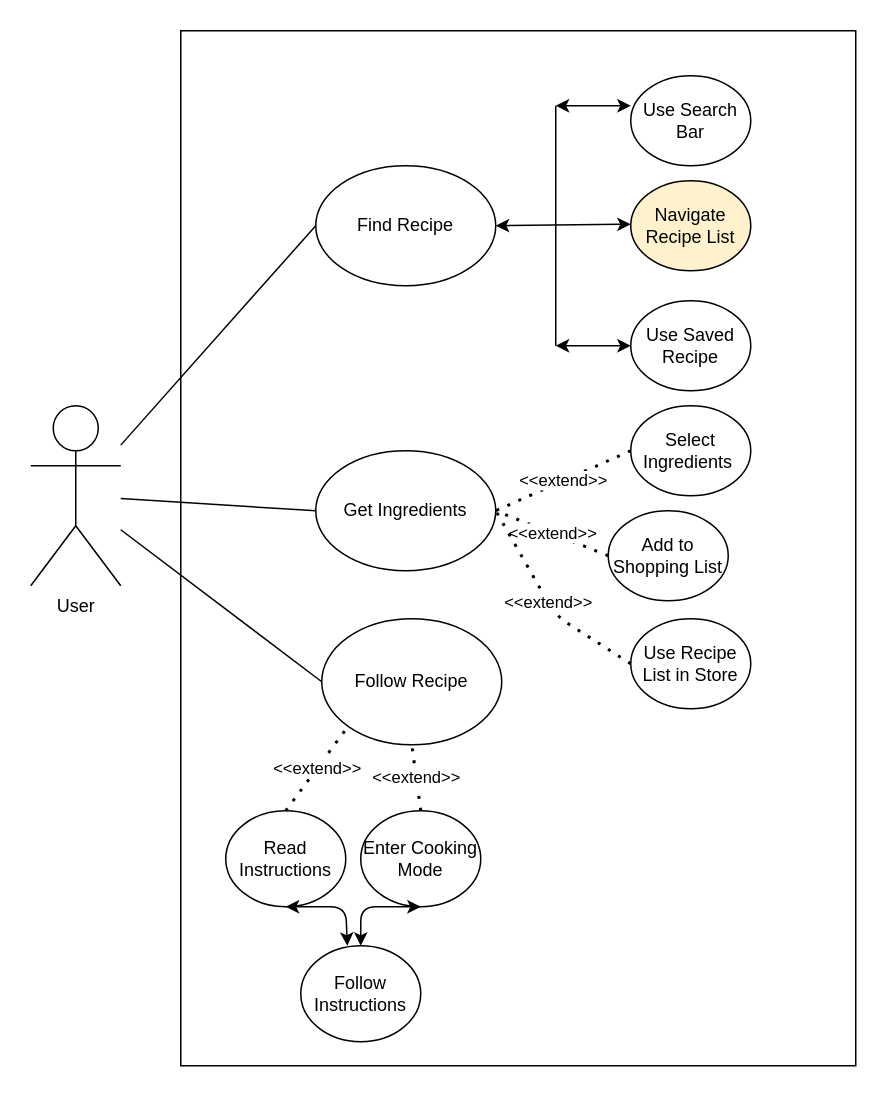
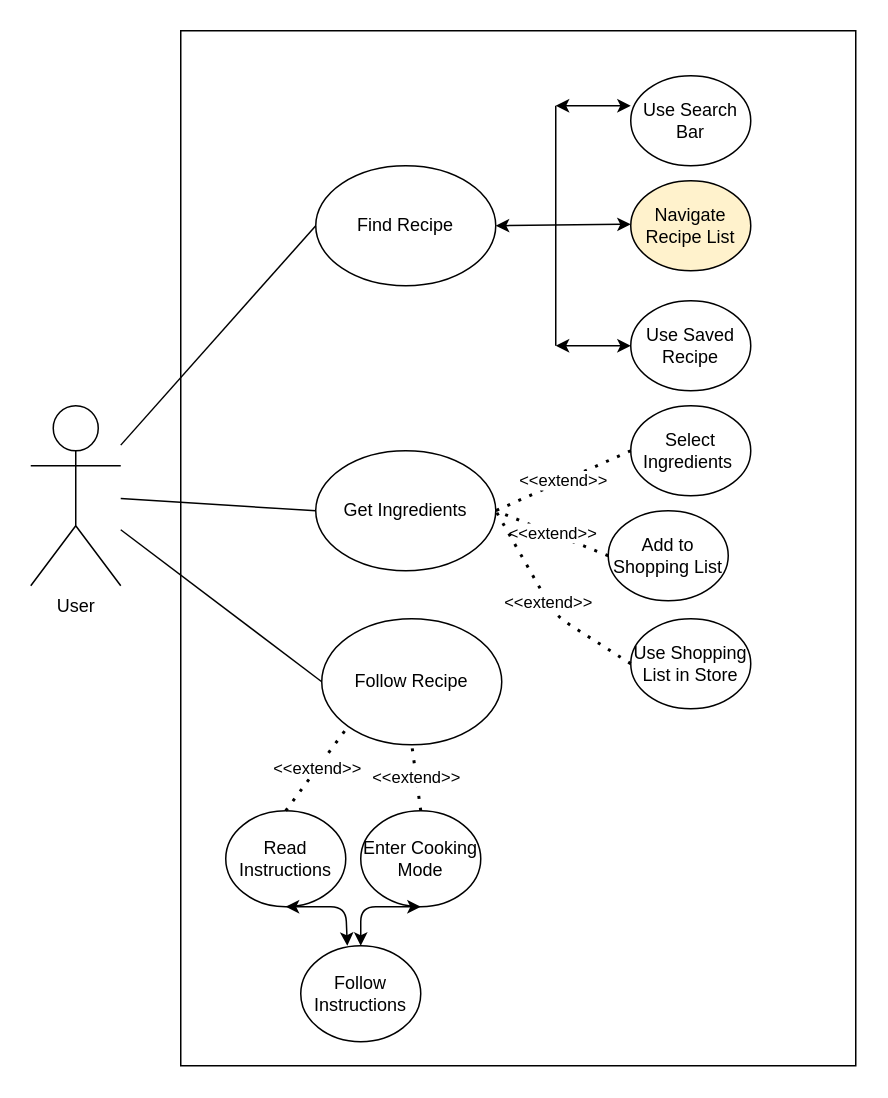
  <mxCell id="0" />
  <mxCell id="1" parent="0" />
  <mxCell id="2" value="" style="rounded=0;whiteSpace=wrap;html=1;direction=south;" vertex="1" parent="1"><mxGeometry x="120" y="20" width="450" height="690" as="geometry" /></mxCell>
  <mxCell id="3" value="User&lt;br&gt;" style="shape=umlActor;verticalLabelPosition=bottom;verticalAlign=top;html=1;outlineConnect=0;" vertex="1" parent="1"><mxGeometry x="20" y="270" width="60" height="120" as="geometry" /></mxCell>
  <mxCell id="4" value="Find Recipe" style="ellipse;whiteSpace=wrap;html=1;" vertex="1" parent="1"><mxGeometry x="210" y="110" width="120" height="80" as="geometry" /></mxCell>
  <mxCell id="5" value="Get Ingredients" style="ellipse;whiteSpace=wrap;html=1;" vertex="1" parent="1"><mxGeometry x="210" y="300" width="120" height="80" as="geometry" /></mxCell>
  <mxCell id="6" value="Use Search Bar" style="ellipse;whiteSpace=wrap;html=1;" vertex="1" parent="1"><mxGeometry x="420" y="50" width="80" height="60" as="geometry" /></mxCell>
  <mxCell id="7" value="Navigate Recipe List" style="ellipse;whiteSpace=wrap;html=1;fillColor=#fff2cc;" vertex="1" parent="1"><mxGeometry x="420" y="120" width="80" height="60" as="geometry" /></mxCell>
  <mxCell id="8" value="Use Saved Recipe" style="ellipse;whiteSpace=wrap;html=1;" vertex="1" parent="1"><mxGeometry x="420" y="200" width="80" height="60" as="geometry" /></mxCell>
  <mxCell id="9" value="Select Ingredients&amp;nbsp;" style="ellipse;whiteSpace=wrap;html=1;" vertex="1" parent="1"><mxGeometry x="420" y="270" width="80" height="60" as="geometry" /></mxCell>
- <mxCell id="10" value="Use Recipe List in Store" style="ellipse;whiteSpace=wrap;html=1;" vertex="1" parent="1"><mxGeometry x="420" y="412" width="80" height="60" as="geometry" /></mxCell>
+ <mxCell id="10" value="Use Shopping List in Store" style="ellipse;whiteSpace=wrap;html=1;" vertex="1" parent="1"><mxGeometry x="420" y="412" width="80" height="60" as="geometry" /></mxCell>
  <mxCell id="11" value="Follow Recipe" style="ellipse;whiteSpace=wrap;html=1;" vertex="1" parent="1"><mxGeometry x="214" y="412" width="120" height="84" as="geometry" /></mxCell>
  <mxCell id="12" value="Read Instructions" style="ellipse;whiteSpace=wrap;html=1;" vertex="1" parent="1"><mxGeometry x="150" y="540" width="80" height="64" as="geometry" /></mxCell>
  <mxCell id="13" value="Enter Cooking Mode" style="ellipse;whiteSpace=wrap;html=1;" vertex="1" parent="1"><mxGeometry x="240" y="540" width="80" height="64" as="geometry" /></mxCell>
  <mxCell id="14" value="Follow Instructions" style="ellipse;whiteSpace=wrap;html=1;" vertex="1" parent="1"><mxGeometry x="200" y="630" width="80" height="64" as="geometry" /></mxCell>
  <mxCell id="15" value="&amp;lt;&amp;lt;extend&amp;gt;&amp;gt;" style="endArrow=none;dashed=1;html=1;dashPattern=1 3;strokeWidth=2;entryX=1;entryY=0.5;entryDx=0;entryDy=0;exitX=0;exitY=0.5;exitDx=0;exitDy=0;" edge="1" parent="1" source="9" target="5"><mxGeometry width="50" height="50" relative="1" as="geometry"><mxPoint x="430" y="271" as="sourcePoint" /><mxPoint x="312.426" y="312.716" as="targetPoint" /></mxGeometry></mxCell>
  <mxCell id="16" value="Add to Shopping List" style="ellipse;whiteSpace=wrap;html=1;" vertex="1" parent="1"><mxGeometry x="405" y="340" width="80" height="60" as="geometry" /></mxCell>
  <mxCell id="17" value="&amp;lt;&amp;lt;extend&amp;gt;&amp;gt;" style="endArrow=none;dashed=1;html=1;dashPattern=1 3;strokeWidth=2;entryX=1;entryY=0.5;entryDx=0;entryDy=0;exitX=0;exitY=0.5;exitDx=0;exitDy=0;" edge="1" parent="1" source="16" target="5"><mxGeometry width="50" height="50" relative="1" as="geometry"><mxPoint x="430" y="350" as="sourcePoint" /><mxPoint x="322.426" y="362.716" as="targetPoint" /></mxGeometry></mxCell>
  <mxCell id="18" value="" style="endArrow=classic;startArrow=classic;html=1;exitX=1;exitY=0.5;exitDx=0;exitDy=0;" edge="1" parent="1"><mxGeometry width="50" height="50" relative="1" as="geometry"><mxPoint x="370" y="70" as="sourcePoint" /><mxPoint x="420" y="70" as="targetPoint" /></mxGeometry></mxCell>
  <mxCell id="19" value="" style="endArrow=none;html=1;" edge="1" parent="1"><mxGeometry width="50" height="50" relative="1" as="geometry"><mxPoint x="370" y="230" as="sourcePoint" /><mxPoint x="370" y="70" as="targetPoint" /></mxGeometry></mxCell>
  <mxCell id="20" value="" style="endArrow=classic;startArrow=classic;html=1;entryX=0;entryY=0.5;entryDx=0;entryDy=0;" edge="1" parent="1" target="8"><mxGeometry width="50" height="50" relative="1" as="geometry"><mxPoint x="370" y="230" as="sourcePoint" /><mxPoint x="420" y="240" as="targetPoint" /></mxGeometry></mxCell>
  <mxCell id="21" value="" style="endArrow=classic;startArrow=classic;html=1;entryX=0;entryY=0.5;entryDx=0;entryDy=0;exitX=1;exitY=0.5;exitDx=0;exitDy=0;" edge="1" parent="1" source="4"><mxGeometry width="50" height="50" relative="1" as="geometry"><mxPoint x="370" y="149" as="sourcePoint" /><mxPoint x="420" y="149" as="targetPoint" /></mxGeometry></mxCell>
  <mxCell id="22" value="&amp;lt;&amp;lt;extend&amp;gt;&amp;gt;" style="endArrow=none;dashed=1;html=1;dashPattern=1 3;strokeWidth=2;entryX=1;entryY=0.5;entryDx=0;entryDy=0;exitX=0;exitY=0.5;exitDx=0;exitDy=0;" edge="1" parent="1" source="10" target="5"><mxGeometry width="50" height="50" relative="1" as="geometry"><mxPoint x="430" y="380" as="sourcePoint" /><mxPoint x="340" y="350" as="targetPoint" /><Array as="points"><mxPoint x="370" y="410" /></Array></mxGeometry></mxCell>
  <mxCell id="23" value="" style="endArrow=classic;startArrow=classic;html=1;entryX=0.5;entryY=1;entryDx=0;entryDy=0;exitX=0.388;exitY=0;exitDx=0;exitDy=0;exitPerimeter=0;" edge="1" parent="1" source="14" target="12"><mxGeometry width="50" height="50" relative="1" as="geometry"><mxPoint x="100" y="660" as="sourcePoint" /><mxPoint x="150" y="610" as="targetPoint" /><Array as="points"><mxPoint x="230" y="604" /></Array></mxGeometry></mxCell>
  <mxCell id="24" value="" style="endArrow=classic;startArrow=classic;html=1;entryX=0.5;entryY=1;entryDx=0;entryDy=0;" edge="1" parent="1" target="13"><mxGeometry width="50" height="50" relative="1" as="geometry"><mxPoint x="240" y="630" as="sourcePoint" /><mxPoint x="200" y="614" as="targetPoint" /><Array as="points"><mxPoint x="240" y="604" /></Array></mxGeometry></mxCell>
  <mxCell id="25" value="&amp;lt;&amp;lt;extend&amp;gt;&amp;gt;" style="endArrow=none;dashed=1;html=1;dashPattern=1 3;strokeWidth=2;entryX=0;entryY=1;entryDx=0;entryDy=0;exitX=0.5;exitY=0;exitDx=0;exitDy=0;" edge="1" parent="1" source="12" target="11"><mxGeometry width="50" height="50" relative="1" as="geometry"><mxPoint x="430" y="470" as="sourcePoint" /><mxPoint x="340" y="510" as="targetPoint" /></mxGeometry></mxCell>
  <mxCell id="26" value="&amp;lt;&amp;lt;extend&amp;gt;&amp;gt;" style="endArrow=none;dashed=1;html=1;dashPattern=1 3;strokeWidth=2;entryX=0.5;entryY=1;entryDx=0;entryDy=0;exitX=0.5;exitY=0;exitDx=0;exitDy=0;" edge="1" parent="1" source="13" target="11"><mxGeometry width="50" height="50" relative="1" as="geometry"><mxPoint x="200" y="550" as="sourcePoint" /><mxPoint x="241.574" y="511.698" as="targetPoint" /></mxGeometry></mxCell>
  <mxCell id="27" value="" style="endArrow=none;html=1;entryX=0;entryY=0.5;entryDx=0;entryDy=0;" edge="1" parent="1" source="3" target="4"><mxGeometry width="50" height="50" relative="1" as="geometry"><mxPoint x="140" y="280" as="sourcePoint" /><mxPoint x="190" y="230" as="targetPoint" /></mxGeometry></mxCell>
  <mxCell id="28" value="" style="endArrow=none;html=1;entryX=0;entryY=0.5;entryDx=0;entryDy=0;" edge="1" parent="1" source="3" target="5"><mxGeometry width="50" height="50" relative="1" as="geometry"><mxPoint x="90" y="310" as="sourcePoint" /><mxPoint x="220" y="160" as="targetPoint" /></mxGeometry></mxCell>
  <mxCell id="29" value="" style="endArrow=none;html=1;entryX=0;entryY=0.5;entryDx=0;entryDy=0;" edge="1" parent="1" source="3" target="11"><mxGeometry width="50" height="50" relative="1" as="geometry"><mxPoint x="100" y="320" as="sourcePoint" /><mxPoint x="220" y="350" as="targetPoint" /></mxGeometry></mxCell>
